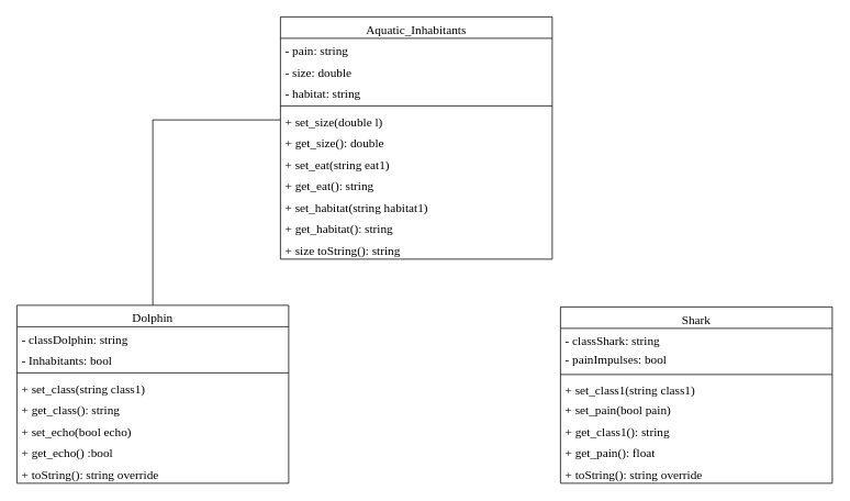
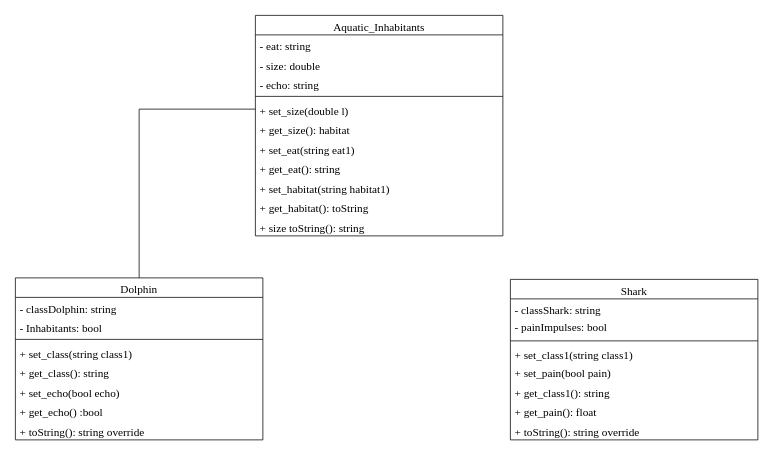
  <mxCell id="0" />
  <mxCell id="1" parent="0" />
  <mxCell id="2" value="Aquatic_Inhabitants" style="swimlane;fontStyle=0;align=center;verticalAlign=top;childLayout=stackLayout;horizontal=1;startSize=26;horizontalStack=0;resizeParent=1;resizeParentMax=0;resizeLast=0;collapsible=1;marginBottom=0;fontFamily=Verdana;fontSize=15;" parent="1" vertex="1"><mxGeometry x="340" y="20" width="330" height="294" as="geometry" /></mxCell>
- <mxCell id="3" value="- pain: string" style="text;strokeColor=none;fillColor=none;align=left;verticalAlign=top;spacingLeft=4;spacingRight=4;overflow=hidden;rotatable=0;points=[[0,0.5],[1,0.5]];portConstraint=eastwest;fontStyle=0;fontFamily=Verdana;fontSize=15;" parent="2" vertex="1"><mxGeometry y="26" width="330" height="26" as="geometry" /></mxCell>
+ <mxCell id="3" value="- eat: string" style="text;strokeColor=none;fillColor=none;align=left;verticalAlign=top;spacingLeft=4;spacingRight=4;overflow=hidden;rotatable=0;points=[[0,0.5],[1,0.5]];portConstraint=eastwest;fontStyle=0;fontFamily=Verdana;fontSize=15;" parent="2" vertex="1"><mxGeometry y="26" width="330" height="26" as="geometry" /></mxCell>
  <mxCell id="4" value="- size: double" style="text;strokeColor=none;fillColor=none;align=left;verticalAlign=top;spacingLeft=4;spacingRight=4;overflow=hidden;rotatable=0;points=[[0,0.5],[1,0.5]];portConstraint=eastwest;fontStyle=0;fontFamily=Verdana;fontSize=15;" parent="2" vertex="1"><mxGeometry y="52" width="330" height="26" as="geometry" /></mxCell>
- <mxCell id="5" value="- habitat: string" style="text;strokeColor=none;fillColor=none;align=left;verticalAlign=top;spacingLeft=4;spacingRight=4;overflow=hidden;rotatable=0;points=[[0,0.5],[1,0.5]];portConstraint=eastwest;fontStyle=0;fontFamily=Verdana;fontSize=15;" parent="2" vertex="1"><mxGeometry y="78" width="330" height="26" as="geometry" /></mxCell>
+ <mxCell id="5" value="- echo: string" style="text;strokeColor=none;fillColor=none;align=left;verticalAlign=top;spacingLeft=4;spacingRight=4;overflow=hidden;rotatable=0;points=[[0,0.5],[1,0.5]];portConstraint=eastwest;fontStyle=0;fontFamily=Verdana;fontSize=15;" parent="2" vertex="1"><mxGeometry y="78" width="330" height="26" as="geometry" /></mxCell>
  <mxCell id="6" value="" style="line;strokeWidth=1;fillColor=none;align=left;verticalAlign=middle;spacingTop=-1;spacingLeft=3;spacingRight=3;rotatable=0;labelPosition=right;points=[];portConstraint=eastwest;fontStyle=0;fontFamily=Verdana;fontSize=15;" parent="2" vertex="1"><mxGeometry y="104" width="330" height="8" as="geometry" /></mxCell>
  <mxCell id="7" value="+ set_size(double l)" style="text;strokeColor=none;fillColor=none;align=left;verticalAlign=top;spacingLeft=4;spacingRight=4;overflow=hidden;rotatable=0;points=[[0,0.5],[1,0.5]];portConstraint=eastwest;fontStyle=0;fontFamily=Verdana;fontSize=15;" parent="2" vertex="1"><mxGeometry y="112" width="330" height="26" as="geometry" /></mxCell>
- <mxCell id="8" value="+ get_size(): double" style="text;strokeColor=none;fillColor=none;align=left;verticalAlign=top;spacingLeft=4;spacingRight=4;overflow=hidden;rotatable=0;points=[[0,0.5],[1,0.5]];portConstraint=eastwest;fontStyle=0;fontFamily=Verdana;fontSize=15;" parent="2" vertex="1"><mxGeometry y="138" width="330" height="26" as="geometry" /></mxCell>
+ <mxCell id="8" value="+ get_size(): habitat" style="text;strokeColor=none;fillColor=none;align=left;verticalAlign=top;spacingLeft=4;spacingRight=4;overflow=hidden;rotatable=0;points=[[0,0.5],[1,0.5]];portConstraint=eastwest;fontStyle=0;fontFamily=Verdana;fontSize=15;" parent="2" vertex="1"><mxGeometry y="138" width="330" height="26" as="geometry" /></mxCell>
  <mxCell id="9" value="+ set_eat(string eat1)" style="text;strokeColor=none;fillColor=none;align=left;verticalAlign=top;spacingLeft=4;spacingRight=4;overflow=hidden;rotatable=0;points=[[0,0.5],[1,0.5]];portConstraint=eastwest;fontStyle=0;fontFamily=Verdana;fontSize=15;" parent="2" vertex="1"><mxGeometry y="164" width="330" height="26" as="geometry" /></mxCell>
  <mxCell id="10" value="+ get_eat(): string" style="text;strokeColor=none;fillColor=none;align=left;verticalAlign=top;spacingLeft=4;spacingRight=4;overflow=hidden;rotatable=0;points=[[0,0.5],[1,0.5]];portConstraint=eastwest;fontStyle=0;fontFamily=Verdana;fontSize=15;" parent="2" vertex="1"><mxGeometry y="190" width="330" height="26" as="geometry" /></mxCell>
  <mxCell id="11" value="+ set_habitat(string habitat1)" style="text;strokeColor=none;fillColor=none;align=left;verticalAlign=top;spacingLeft=4;spacingRight=4;overflow=hidden;rotatable=0;points=[[0,0.5],[1,0.5]];portConstraint=eastwest;fontStyle=0;fontFamily=Verdana;fontSize=15;" parent="2" vertex="1"><mxGeometry y="216" width="330" height="26" as="geometry" /></mxCell>
- <mxCell id="12" value="+ get_habitat(): string" style="text;strokeColor=none;fillColor=none;align=left;verticalAlign=top;spacingLeft=4;spacingRight=4;overflow=hidden;rotatable=0;points=[[0,0.5],[1,0.5]];portConstraint=eastwest;fontStyle=0;fontFamily=Verdana;fontSize=15;" parent="2" vertex="1"><mxGeometry y="242" width="330" height="26" as="geometry" /></mxCell>
+ <mxCell id="12" value="+ get_habitat(): toString" style="text;strokeColor=none;fillColor=none;align=left;verticalAlign=top;spacingLeft=4;spacingRight=4;overflow=hidden;rotatable=0;points=[[0,0.5],[1,0.5]];portConstraint=eastwest;fontStyle=0;fontFamily=Verdana;fontSize=15;" parent="2" vertex="1"><mxGeometry y="242" width="330" height="26" as="geometry" /></mxCell>
  <mxCell id="13" value="+ size toString(): string" style="text;strokeColor=none;fillColor=none;align=left;verticalAlign=top;spacingLeft=4;spacingRight=4;overflow=hidden;rotatable=0;points=[[0,0.5],[1,0.5]];portConstraint=eastwest;fontStyle=0;fontFamily=Verdana;fontSize=15;" parent="2" vertex="1"><mxGeometry y="268" width="330" height="26" as="geometry" /></mxCell>
  <mxCell id="14" value="Shark" style="swimlane;fontStyle=0;align=center;verticalAlign=top;childLayout=stackLayout;horizontal=1;startSize=26;horizontalStack=0;resizeParent=1;resizeParentMax=0;resizeLast=0;collapsible=1;marginBottom=0;fontFamily=Verdana;fontSize=15;" parent="1" vertex="1"><mxGeometry x="680" y="372" width="330" height="214" as="geometry" /></mxCell>
  <mxCell id="15" value="- classShark: string" style="text;strokeColor=none;fillColor=none;align=left;verticalAlign=top;spacingLeft=4;spacingRight=4;overflow=hidden;rotatable=0;points=[[0,0.5],[1,0.5]];portConstraint=eastwest;fontStyle=0;fontFamily=Verdana;fontSize=15;" parent="14" vertex="1"><mxGeometry y="26" width="330" height="22" as="geometry" /></mxCell>
  <mxCell id="16" value="- painImpulses: bool" style="text;strokeColor=none;fillColor=none;align=left;verticalAlign=top;spacingLeft=4;spacingRight=4;overflow=hidden;rotatable=0;points=[[0,0.5],[1,0.5]];portConstraint=eastwest;fontStyle=0;fontFamily=Verdana;fontSize=15;" parent="14" vertex="1"><mxGeometry y="48" width="330" height="30" as="geometry" /></mxCell>
  <mxCell id="17" value="" style="line;strokeWidth=1;fillColor=none;align=left;verticalAlign=middle;spacingTop=-1;spacingLeft=3;spacingRight=3;rotatable=0;labelPosition=right;points=[];portConstraint=eastwest;fontStyle=0;fontFamily=Verdana;fontSize=15;" parent="14" vertex="1"><mxGeometry y="78" width="330" height="8" as="geometry" /></mxCell>
  <mxCell id="18" value="+ set_class1(string class1)" style="text;strokeColor=none;fillColor=none;align=left;verticalAlign=top;spacingLeft=4;spacingRight=4;overflow=hidden;rotatable=0;points=[[0,0.5],[1,0.5]];portConstraint=eastwest;fontStyle=0;fontFamily=Verdana;fontSize=15;" parent="14" vertex="1"><mxGeometry y="86" width="330" height="24" as="geometry" /></mxCell>
  <mxCell id="19" value="+ set_pain(bool pain)" style="text;strokeColor=none;fillColor=none;align=left;verticalAlign=top;spacingLeft=4;spacingRight=4;overflow=hidden;rotatable=0;points=[[0,0.5],[1,0.5]];portConstraint=eastwest;fontStyle=0;fontFamily=Verdana;fontSize=15;" parent="14" vertex="1"><mxGeometry y="110" width="330" height="26" as="geometry" /></mxCell>
  <mxCell id="20" value="+ get_class1(): string" style="text;strokeColor=none;fillColor=none;align=left;verticalAlign=top;spacingLeft=4;spacingRight=4;overflow=hidden;rotatable=0;points=[[0,0.5],[1,0.5]];portConstraint=eastwest;fontStyle=0;fontFamily=Verdana;fontSize=15;" parent="14" vertex="1"><mxGeometry y="136" width="330" height="26" as="geometry" /></mxCell>
  <mxCell id="21" value="+ get_pain(): float" style="text;strokeColor=none;fillColor=none;align=left;verticalAlign=top;spacingLeft=4;spacingRight=4;overflow=hidden;rotatable=0;points=[[0,0.5],[1,0.5]];portConstraint=eastwest;fontStyle=0;fontFamily=Verdana;fontSize=15;" parent="14" vertex="1"><mxGeometry y="162" width="330" height="26" as="geometry" /></mxCell>
  <mxCell id="22" value="+ toString(): string override" style="text;strokeColor=none;fillColor=none;align=left;verticalAlign=top;spacingLeft=4;spacingRight=4;overflow=hidden;rotatable=0;points=[[0,0.5],[1,0.5]];portConstraint=eastwest;fontStyle=0;fontFamily=Verdana;fontSize=15;" parent="14" vertex="1"><mxGeometry y="188" width="330" height="26" as="geometry" /></mxCell>
  <mxCell id="23" style="edgeStyle=orthogonalEdgeStyle;rounded=0;orthogonalLoop=1;jettySize=auto;html=1;entryX=0;entryY=0.5;entryDx=0;entryDy=0;endArrow=none;endFill=0;" parent="1" source="24" target="7" edge="1"><mxGeometry relative="1" as="geometry" /></mxCell>
  <mxCell id="24" value="Dolphin" style="swimlane;fontStyle=0;align=center;verticalAlign=top;childLayout=stackLayout;horizontal=1;startSize=26;horizontalStack=0;resizeParent=1;resizeParentMax=0;resizeLast=0;collapsible=1;marginBottom=0;fontFamily=Verdana;fontSize=15;" parent="1" vertex="1"><mxGeometry x="20" y="370" width="330" height="216" as="geometry" /></mxCell>
  <mxCell id="25" value="- classDolphin: string" style="text;strokeColor=none;fillColor=none;align=left;verticalAlign=top;spacingLeft=4;spacingRight=4;overflow=hidden;rotatable=0;points=[[0,0.5],[1,0.5]];portConstraint=eastwest;fontStyle=0;fontFamily=Verdana;fontSize=15;" parent="24" vertex="1"><mxGeometry y="26" width="330" height="26" as="geometry" /></mxCell>
  <mxCell id="26" value="- Inhabitants: bool" style="text;strokeColor=none;fillColor=none;align=left;verticalAlign=top;spacingLeft=4;spacingRight=4;overflow=hidden;rotatable=0;points=[[0,0.5],[1,0.5]];portConstraint=eastwest;fontStyle=0;fontFamily=Verdana;fontSize=15;" parent="24" vertex="1"><mxGeometry y="52" width="330" height="26" as="geometry" /></mxCell>
  <mxCell id="27" value="" style="line;strokeWidth=1;fillColor=none;align=left;verticalAlign=middle;spacingTop=-1;spacingLeft=3;spacingRight=3;rotatable=0;labelPosition=right;points=[];portConstraint=eastwest;fontStyle=0;fontFamily=Verdana;fontSize=15;" parent="24" vertex="1"><mxGeometry y="78" width="330" height="8" as="geometry" /></mxCell>
  <mxCell id="28" value="+ set_class(string class1)" style="text;strokeColor=none;fillColor=none;align=left;verticalAlign=top;spacingLeft=4;spacingRight=4;overflow=hidden;rotatable=0;points=[[0,0.5],[1,0.5]];portConstraint=eastwest;fontStyle=0;fontFamily=Verdana;fontSize=15;" parent="24" vertex="1"><mxGeometry y="86" width="330" height="26" as="geometry" /></mxCell>
  <mxCell id="29" value="+ get_class(): string" style="text;strokeColor=none;fillColor=none;align=left;verticalAlign=top;spacingLeft=4;spacingRight=4;overflow=hidden;rotatable=0;points=[[0,0.5],[1,0.5]];portConstraint=eastwest;fontStyle=0;fontFamily=Verdana;fontSize=15;" parent="24" vertex="1"><mxGeometry y="112" width="330" height="26" as="geometry" /></mxCell>
  <mxCell id="30" value="+ set_echo(bool echo)" style="text;strokeColor=none;fillColor=none;align=left;verticalAlign=top;spacingLeft=4;spacingRight=4;overflow=hidden;rotatable=0;points=[[0,0.5],[1,0.5]];portConstraint=eastwest;fontStyle=0;fontFamily=Verdana;fontSize=15;" parent="24" vertex="1"><mxGeometry y="138" width="330" height="26" as="geometry" /></mxCell>
  <mxCell id="31" value="+ get_echo() :bool" style="text;strokeColor=none;fillColor=none;align=left;verticalAlign=top;spacingLeft=4;spacingRight=4;overflow=hidden;rotatable=0;points=[[0,0.5],[1,0.5]];portConstraint=eastwest;fontStyle=0;fontFamily=Verdana;fontSize=15;" parent="24" vertex="1"><mxGeometry y="164" width="330" height="26" as="geometry" /></mxCell>
  <mxCell id="32" value="+ toString(): string override" style="text;strokeColor=none;fillColor=none;align=left;verticalAlign=top;spacingLeft=4;spacingRight=4;overflow=hidden;rotatable=0;points=[[0,0.5],[1,0.5]];portConstraint=eastwest;fontStyle=0;fontFamily=Verdana;fontSize=15;" parent="24" vertex="1"><mxGeometry y="190" width="330" height="26" as="geometry" /></mxCell>
